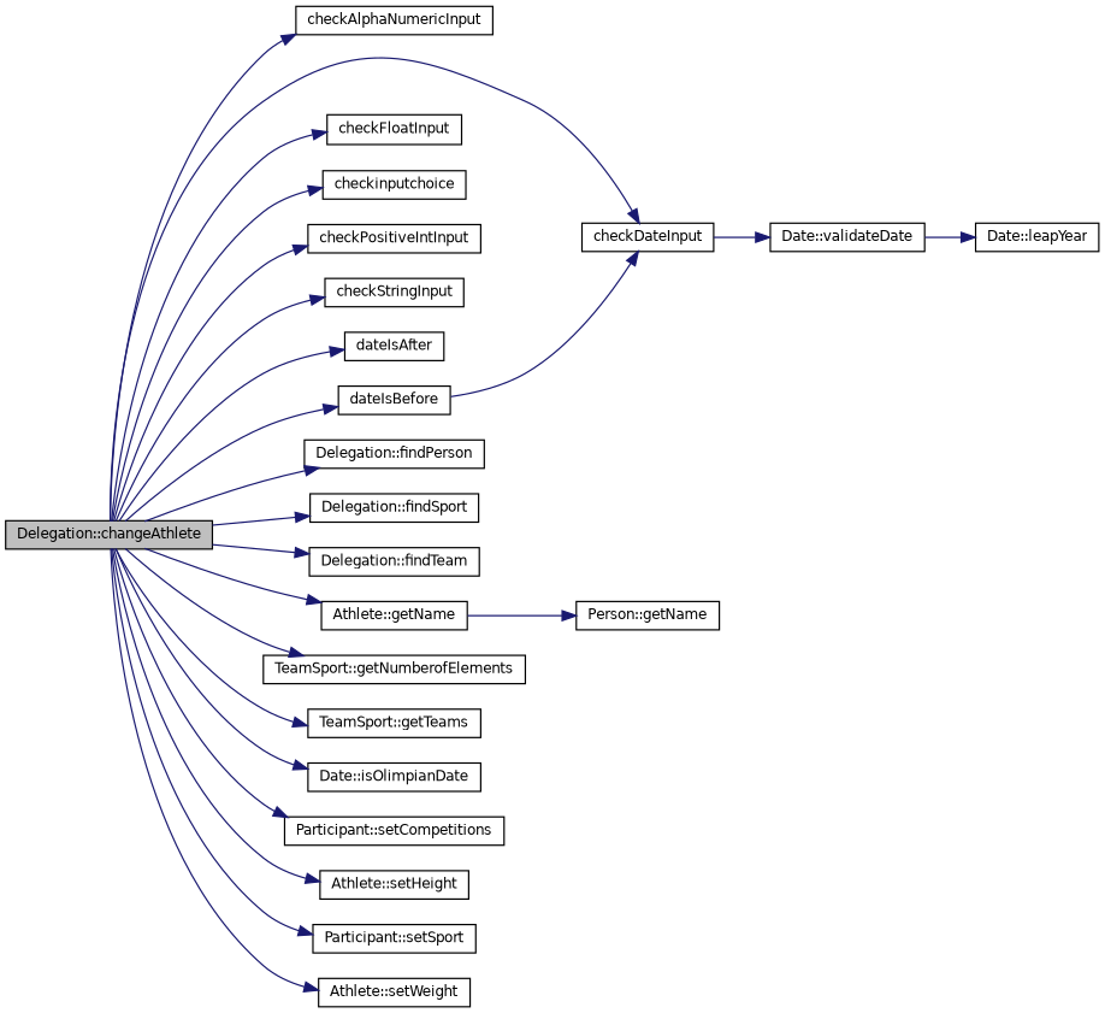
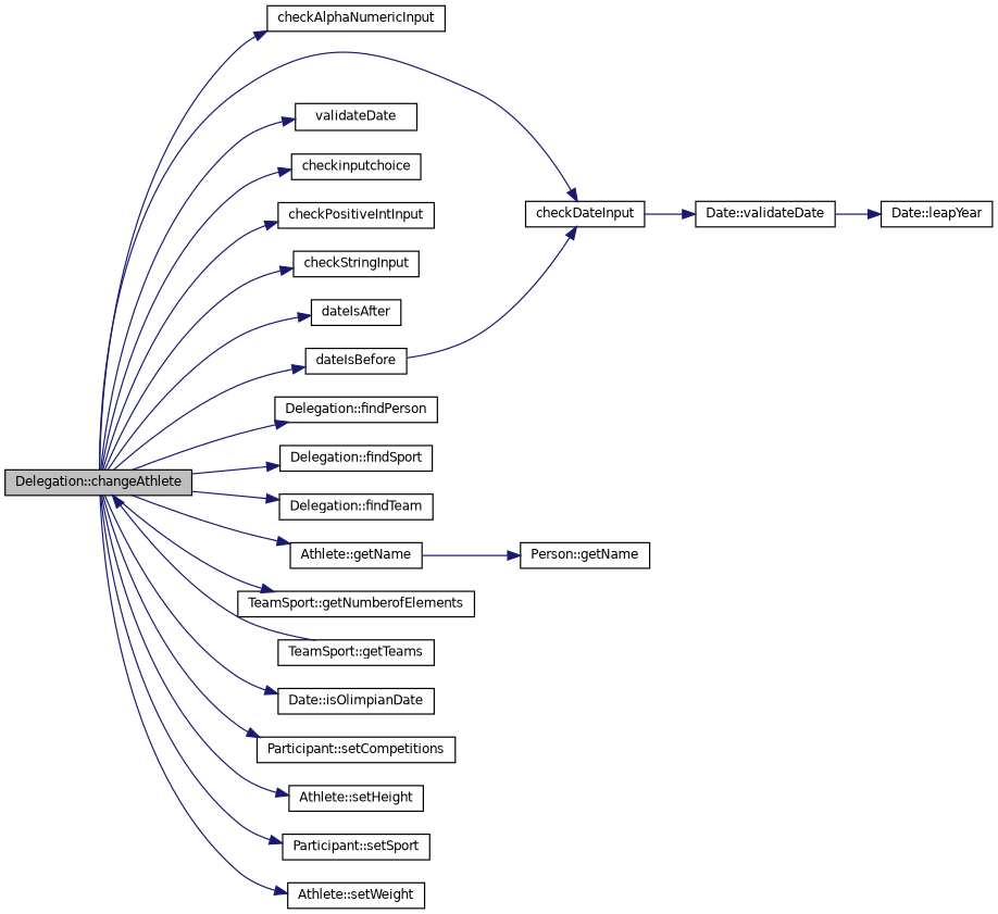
  digraph {
    rankdir=LR
    node [color=black fillcolor=white fontname=Helvetica fontsize=10 shape=record style=filled]
    edge [color=midnightblue fontname=Helvetica fontsize=10 labelfontname=Helvetica labelfontsize=10 style=solid]
    n1 [fillcolor=grey75 fontcolor=black height=0.2 label="Delegation::changeAthlete" width=0.4]
    n2 [height=0.2 label=checkAlphaNumericInput width=0.4]
    n3 [height=0.2 label=checkDateInput width=0.4]
-   n4 [height=0.2 label=checkFloatInput width=0.4]
+   n4 [height=0.2 label=validateDate width=0.4]
    n5 [height=0.2 label=checkinputchoice width=0.4]
    n6 [height=0.2 label=checkPositiveIntInput width=0.4]
    n7 [height=0.2 label=checkStringInput width=0.4]
    n8 [height=0.2 label=dateIsAfter width=0.4]
    n9 [height=0.2 label=dateIsBefore width=0.4]
    n10 [height=0.2 label="Delegation::findPerson" width=0.4]
    n11 [height=0.2 label="Delegation::findSport" width=0.4]
    n12 [height=0.2 label="Delegation::findTeam" width=0.4]
    n13 [height=0.2 label="Athlete::getName" width=0.4]
    n14 [height=0.2 label="TeamSport::getNumberofElements" width=0.4]
    n15 [height=0.2 label="TeamSport::getTeams" width=0.4]
    n16 [height=0.2 label="Date::isOlimpianDate" width=0.4]
    n17 [height=0.2 label="Participant::setCompetitions" width=0.4]
    n18 [height=0.2 label="Athlete::setHeight" width=0.4]
    n19 [height=0.2 label="Participant::setSport" width=0.4]
    n20 [height=0.2 label="Athlete::setWeight" width=0.4]
    n21 [height=0.2 label="Date::validateDate" width=0.4]
    n22 [height=0.2 label="Person::getName" width=0.4]
    n23 [height=0.2 label="Date::leapYear" width=0.4]
    n1 -> n2
    n1 -> n3
    n1 -> n4
    n1 -> n5
    n1 -> n6
    n1 -> n7
    n1 -> n8
    n1 -> n9
    n1 -> n10
    n1 -> n11
    n1 -> n12
    n1 -> n13
    n1 -> n14
-   n1 -> n15
+   n15 -> n1
    n1 -> n16
    n1 -> n17
    n1 -> n18
    n1 -> n19
    n1 -> n20
    n3 -> n21
    n9 -> n3
    n13 -> n22
    n21 -> n23
  }
